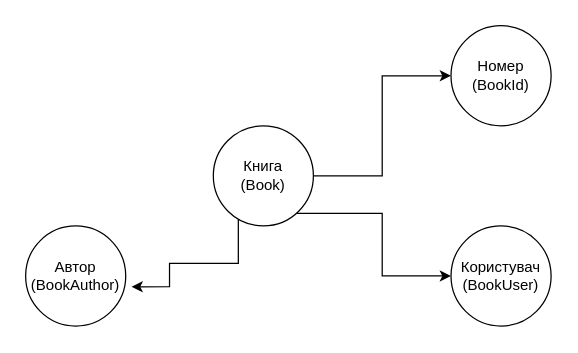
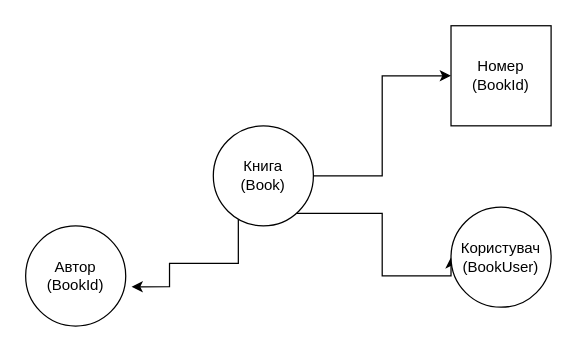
  <mxCell id="0" />
  <mxCell id="1" parent="0" />
  <mxCell id="2" style="edgeStyle=orthogonalEdgeStyle;rounded=0;orthogonalLoop=1;jettySize=auto;html=1;entryX=0;entryY=0.5;entryDx=0;entryDy=0;" edge="1" parent="1" source="5" target="8"><mxGeometry relative="1" as="geometry" /></mxCell>
  <mxCell id="3" style="edgeStyle=orthogonalEdgeStyle;rounded=0;orthogonalLoop=1;jettySize=auto;html=1;entryX=1.058;entryY=0.608;entryDx=0;entryDy=0;entryPerimeter=0;" edge="1" parent="1" source="5" target="6"><mxGeometry relative="1" as="geometry"><Array as="points"><mxPoint x="190" y="210" /><mxPoint x="135" y="210" /><mxPoint x="135" y="229" /></Array></mxGeometry></mxCell>
  <mxCell id="4" style="edgeStyle=orthogonalEdgeStyle;rounded=0;orthogonalLoop=1;jettySize=auto;html=1;entryX=0;entryY=0.5;entryDx=0;entryDy=0;" edge="1" parent="1" source="5" target="7"><mxGeometry relative="1" as="geometry"><Array as="points"><mxPoint x="305" y="170" /><mxPoint x="305" y="220" /></Array></mxGeometry></mxCell>
  <mxCell id="5" value="Книга&lt;br&gt;(Book)" style="ellipse;whiteSpace=wrap;html=1;aspect=fixed;" vertex="1" parent="1"><mxGeometry x="170" y="100" width="80" height="80" as="geometry" /></mxCell>
- <mxCell id="6" value="Автор&lt;br&gt;(BookAuthor)" style="ellipse;whiteSpace=wrap;html=1;aspect=fixed;" vertex="1" parent="1"><mxGeometry x="20" y="180" width="80" height="80" as="geometry" /></mxCell>
- <mxCell id="7" value="Користувач&lt;br&gt;(BookUser)" style="ellipse;whiteSpace=wrap;html=1;aspect=fixed;" vertex="1" parent="1"><mxGeometry x="360" y="180" width="80" height="80" as="geometry" /></mxCell>
- <mxCell id="8" value="Номер&lt;br&gt;(BookId)" style="ellipse;whiteSpace=wrap;html=1;aspect=fixed;" vertex="1" parent="1"><mxGeometry x="360" y="20" width="80" height="80" as="geometry" /></mxCell>
+ <mxCell id="6" value="Автор&lt;br&gt;(BookId)" style="ellipse;whiteSpace=wrap;html=1;aspect=fixed;" vertex="1" parent="1"><mxGeometry x="20" y="180" width="80" height="80" as="geometry" /></mxCell>
+ <mxCell id="7" value="Користувач&lt;br&gt;(BookUser)" style="ellipse;whiteSpace=wrap;html=1;aspect=fixed;" vertex="1" parent="1"><mxGeometry x="360" y="165" width="80" height="80" as="geometry" /></mxCell>
+ <mxCell id="8" value="Номер&lt;br&gt;(BookId)" style="whiteSpace=wrap;html=1;aspect=fixed;rounded=0;" vertex="1" parent="1"><mxGeometry x="360" y="20" width="80" height="80" as="geometry" /></mxCell>
